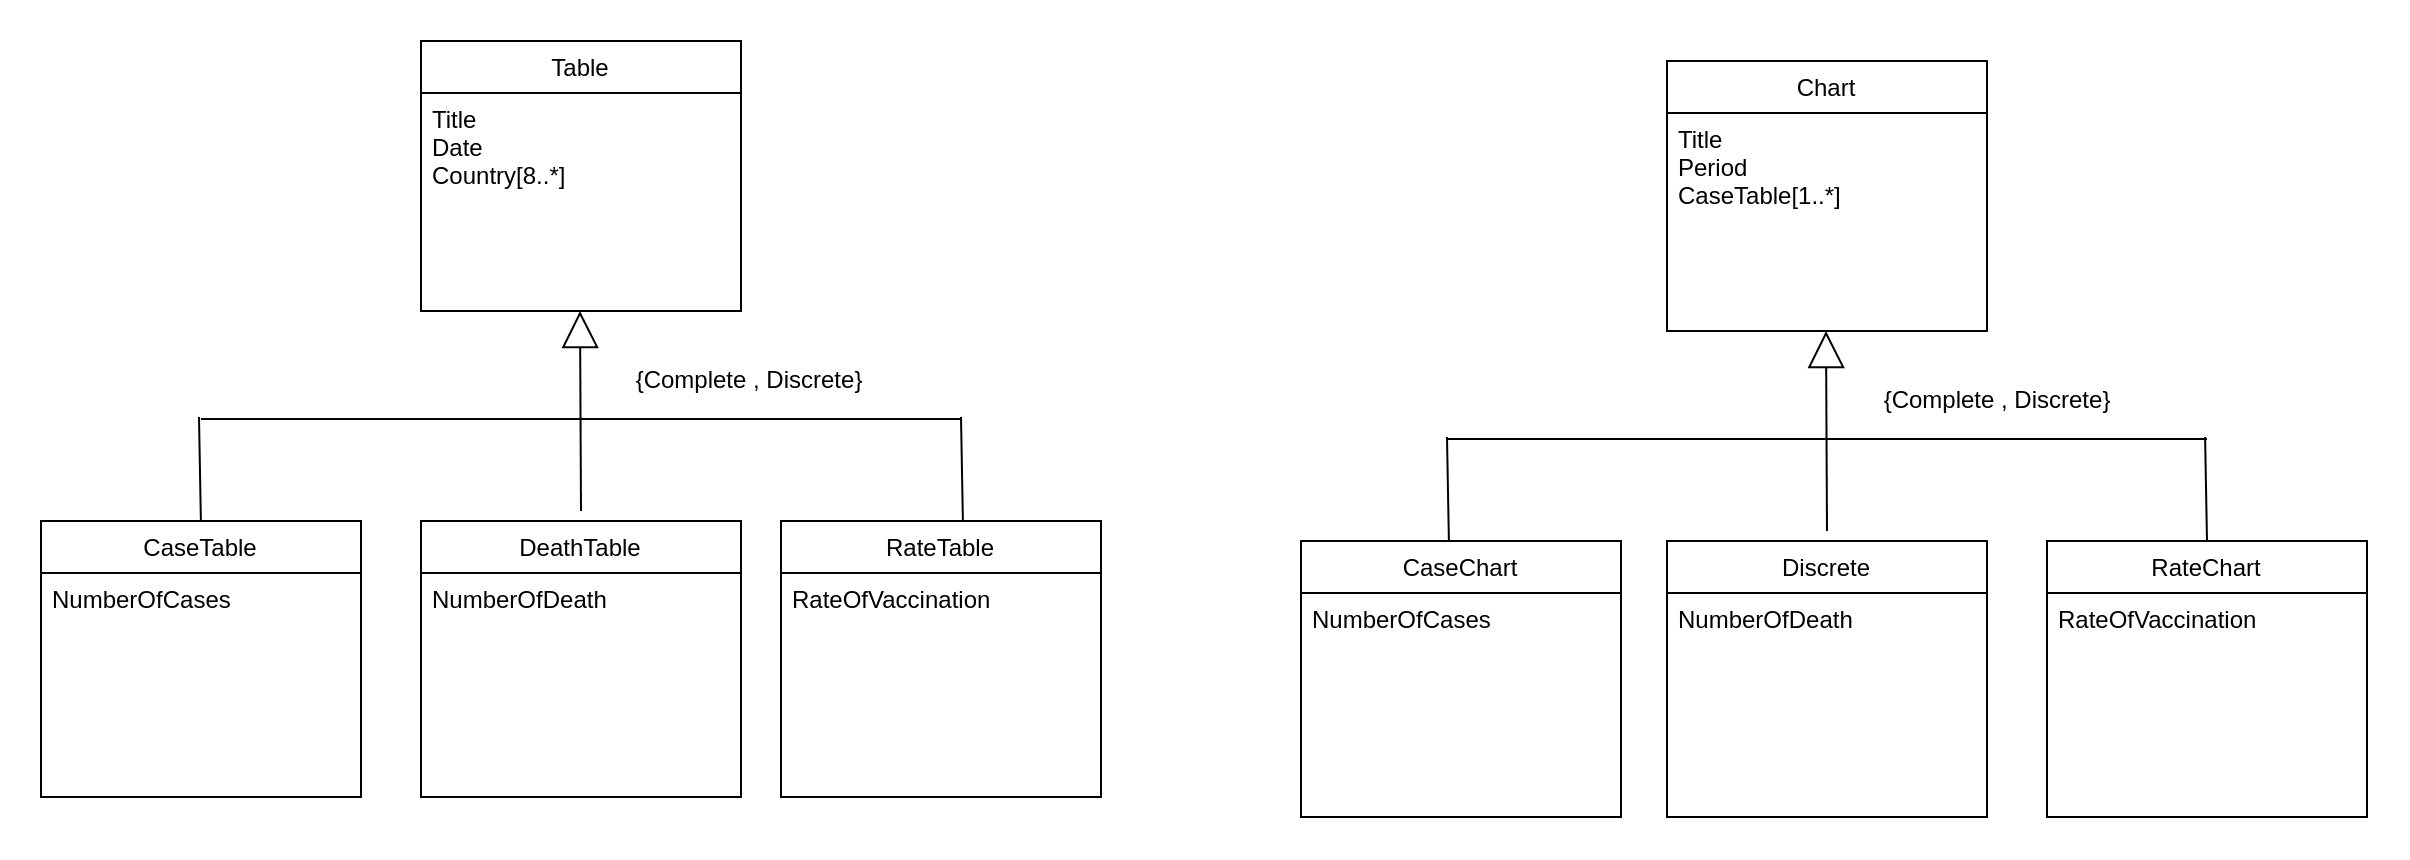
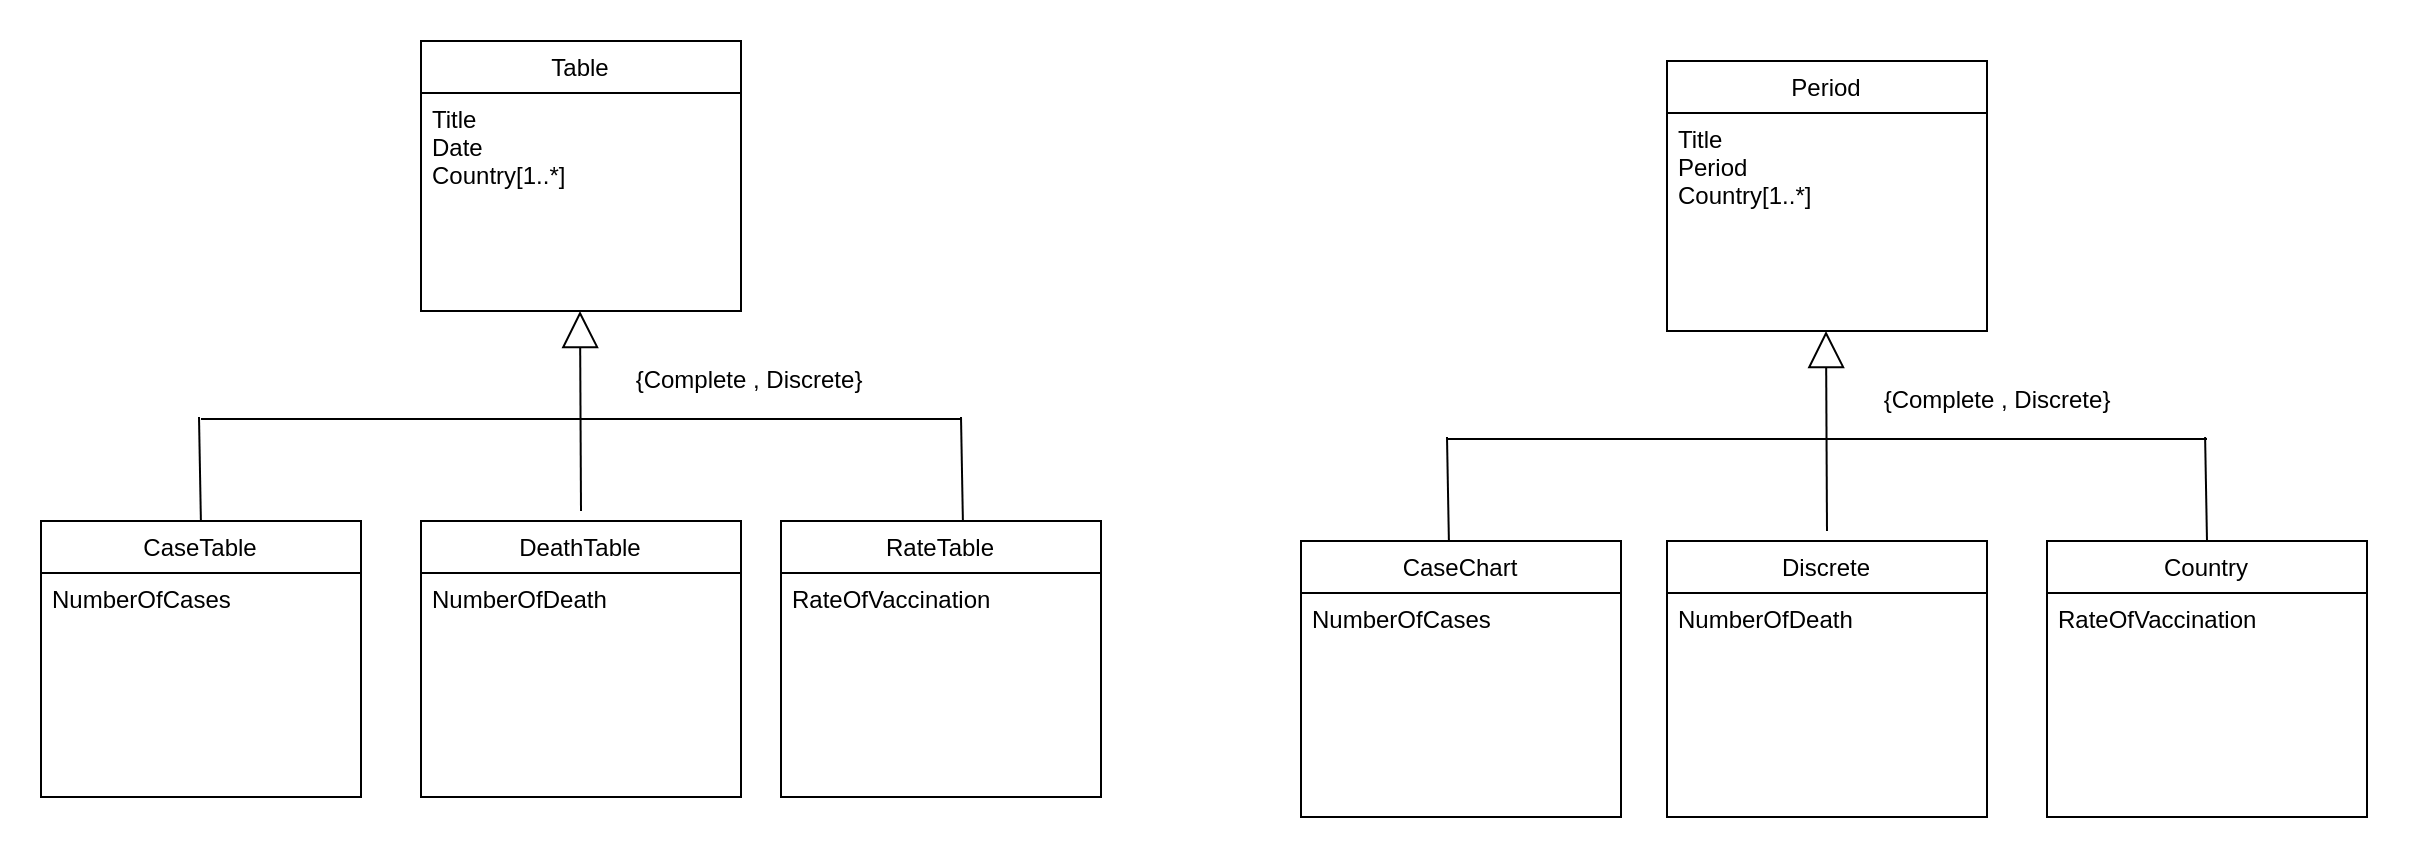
  <mxCell id="0" />
  <mxCell id="1" parent="0" />
  <mxCell id="2" value="Table" style="swimlane;fontStyle=0;align=center;verticalAlign=top;childLayout=stackLayout;horizontal=1;startSize=26;horizontalStack=0;resizeParent=1;resizeLast=0;collapsible=1;marginBottom=0;rounded=0;shadow=0;strokeWidth=1;" parent="1" vertex="1"><mxGeometry x="210" y="20" width="160" height="135" as="geometry"><mxRectangle x="130" y="380" width="160" height="26" as="alternateBounds" /></mxGeometry></mxCell>
- <mxCell id="3" value="Title&#10;Date&#10;Country[8..*]" style="text;align=left;verticalAlign=top;spacingLeft=4;spacingRight=4;overflow=hidden;rotatable=0;points=[[0,0.5],[1,0.5]];portConstraint=eastwest;rounded=0;shadow=0;html=0;" parent="2" vertex="1"><mxGeometry y="26" width="160" height="74" as="geometry" /></mxCell>
+ <mxCell id="3" value="Title&#10;Date&#10;Country[1..*]" style="text;align=left;verticalAlign=top;spacingLeft=4;spacingRight=4;overflow=hidden;rotatable=0;points=[[0,0.5],[1,0.5]];portConstraint=eastwest;rounded=0;shadow=0;html=0;" parent="2" vertex="1"><mxGeometry y="26" width="160" height="74" as="geometry" /></mxCell>
  <mxCell id="4" value="DeathTable" style="swimlane;fontStyle=0;align=center;verticalAlign=top;childLayout=stackLayout;horizontal=1;startSize=26;horizontalStack=0;resizeParent=1;resizeLast=0;collapsible=1;marginBottom=0;rounded=0;shadow=0;strokeWidth=1;" parent="1" vertex="1"><mxGeometry x="210" y="260" width="160" height="138" as="geometry"><mxRectangle x="130" y="380" width="160" height="26" as="alternateBounds" /></mxGeometry></mxCell>
  <mxCell id="5" value="NumberOfDeath" style="text;align=left;verticalAlign=top;spacingLeft=4;spacingRight=4;overflow=hidden;rotatable=0;points=[[0,0.5],[1,0.5]];portConstraint=eastwest;fontStyle=0" parent="4" vertex="1"><mxGeometry y="26" width="160" height="26" as="geometry" /></mxCell>
  <mxCell id="6" value="CaseTable" style="swimlane;fontStyle=0;align=center;verticalAlign=top;childLayout=stackLayout;horizontal=1;startSize=26;horizontalStack=0;resizeParent=1;resizeLast=0;collapsible=1;marginBottom=0;rounded=0;shadow=0;strokeWidth=1;" parent="1" vertex="1"><mxGeometry x="20" y="260" width="160" height="138" as="geometry"><mxRectangle x="130" y="380" width="160" height="26" as="alternateBounds" /></mxGeometry></mxCell>
  <mxCell id="7" value="NumberOfCases" style="text;align=left;verticalAlign=top;spacingLeft=4;spacingRight=4;overflow=hidden;rotatable=0;points=[[0,0.5],[1,0.5]];portConstraint=eastwest;fontStyle=0" parent="6" vertex="1"><mxGeometry y="26" width="160" height="36" as="geometry" /></mxCell>
  <mxCell id="8" value="RateTable" style="swimlane;fontStyle=0;align=center;verticalAlign=top;childLayout=stackLayout;horizontal=1;startSize=26;horizontalStack=0;resizeParent=1;resizeLast=0;collapsible=1;marginBottom=0;rounded=0;shadow=0;strokeWidth=1;" parent="1" vertex="1"><mxGeometry x="390" y="260" width="160" height="138" as="geometry"><mxRectangle x="130" y="380" width="160" height="26" as="alternateBounds" /></mxGeometry></mxCell>
  <mxCell id="9" value="RateOfVaccination" style="text;align=left;verticalAlign=top;spacingLeft=4;spacingRight=4;overflow=hidden;rotatable=0;points=[[0,0.5],[1,0.5]];portConstraint=eastwest;" parent="8" vertex="1"><mxGeometry y="26" width="160" height="26" as="geometry" /></mxCell>
- <mxCell id="10" value="Chart" style="swimlane;fontStyle=0;align=center;verticalAlign=top;childLayout=stackLayout;horizontal=1;startSize=26;horizontalStack=0;resizeParent=1;resizeLast=0;collapsible=1;marginBottom=0;rounded=0;shadow=0;strokeWidth=1;" parent="1" vertex="1"><mxGeometry x="833" y="30" width="160" height="135" as="geometry"><mxRectangle x="130" y="380" width="160" height="26" as="alternateBounds" /></mxGeometry></mxCell>
- <mxCell id="11" value="Title&#10;Period&#10;CaseTable[1..*]" style="text;align=left;verticalAlign=top;spacingLeft=4;spacingRight=4;overflow=hidden;rotatable=0;points=[[0,0.5],[1,0.5]];portConstraint=eastwest;rounded=0;shadow=0;html=0;" parent="10" vertex="1"><mxGeometry y="26" width="160" height="74" as="geometry" /></mxCell>
+ <mxCell id="10" value="Period" style="swimlane;fontStyle=0;align=center;verticalAlign=top;childLayout=stackLayout;horizontal=1;startSize=26;horizontalStack=0;resizeParent=1;resizeLast=0;collapsible=1;marginBottom=0;rounded=0;shadow=0;strokeWidth=1;" parent="1" vertex="1"><mxGeometry x="833" y="30" width="160" height="135" as="geometry"><mxRectangle x="130" y="380" width="160" height="26" as="alternateBounds" /></mxGeometry></mxCell>
+ <mxCell id="11" value="Title&#10;Period&#10;Country[1..*]" style="text;align=left;verticalAlign=top;spacingLeft=4;spacingRight=4;overflow=hidden;rotatable=0;points=[[0,0.5],[1,0.5]];portConstraint=eastwest;rounded=0;shadow=0;html=0;" parent="10" vertex="1"><mxGeometry y="26" width="160" height="74" as="geometry" /></mxCell>
  <mxCell id="12" value="Discrete" style="swimlane;fontStyle=0;align=center;verticalAlign=top;childLayout=stackLayout;horizontal=1;startSize=26;horizontalStack=0;resizeParent=1;resizeLast=0;collapsible=1;marginBottom=0;rounded=0;shadow=0;strokeWidth=1;" parent="1" vertex="1"><mxGeometry x="833" y="270" width="160" height="138" as="geometry"><mxRectangle x="130" y="380" width="160" height="26" as="alternateBounds" /></mxGeometry></mxCell>
  <mxCell id="13" value="NumberOfDeath" style="text;align=left;verticalAlign=top;spacingLeft=4;spacingRight=4;overflow=hidden;rotatable=0;points=[[0,0.5],[1,0.5]];portConstraint=eastwest;fontStyle=0" parent="12" vertex="1"><mxGeometry y="26" width="160" height="26" as="geometry" /></mxCell>
  <mxCell id="14" value="CaseChart" style="swimlane;fontStyle=0;align=center;verticalAlign=top;childLayout=stackLayout;horizontal=1;startSize=26;horizontalStack=0;resizeParent=1;resizeLast=0;collapsible=1;marginBottom=0;rounded=0;shadow=0;strokeWidth=1;" parent="1" vertex="1"><mxGeometry x="650" y="270" width="160" height="138" as="geometry"><mxRectangle x="130" y="380" width="160" height="26" as="alternateBounds" /></mxGeometry></mxCell>
  <mxCell id="15" value="NumberOfCases" style="text;align=left;verticalAlign=top;spacingLeft=4;spacingRight=4;overflow=hidden;rotatable=0;points=[[0,0.5],[1,0.5]];portConstraint=eastwest;fontStyle=0" parent="14" vertex="1"><mxGeometry y="26" width="160" height="64" as="geometry" /></mxCell>
- <mxCell id="16" value="RateChart" style="swimlane;fontStyle=0;align=center;verticalAlign=top;childLayout=stackLayout;horizontal=1;startSize=26;horizontalStack=0;resizeParent=1;resizeLast=0;collapsible=1;marginBottom=0;rounded=0;shadow=0;strokeWidth=1;" parent="1" vertex="1"><mxGeometry x="1023" y="270" width="160" height="138" as="geometry"><mxRectangle x="130" y="380" width="160" height="26" as="alternateBounds" /></mxGeometry></mxCell>
+ <mxCell id="16" value="Country" style="swimlane;fontStyle=0;align=center;verticalAlign=top;childLayout=stackLayout;horizontal=1;startSize=26;horizontalStack=0;resizeParent=1;resizeLast=0;collapsible=1;marginBottom=0;rounded=0;shadow=0;strokeWidth=1;" parent="1" vertex="1"><mxGeometry x="1023" y="270" width="160" height="138" as="geometry"><mxRectangle x="130" y="380" width="160" height="26" as="alternateBounds" /></mxGeometry></mxCell>
  <mxCell id="17" value="RateOfVaccination" style="text;align=left;verticalAlign=top;spacingLeft=4;spacingRight=4;overflow=hidden;rotatable=0;points=[[0,0.5],[1,0.5]];portConstraint=eastwest;" parent="16" vertex="1"><mxGeometry y="26" width="160" height="26" as="geometry" /></mxCell>
  <mxCell id="18" value="&lt;br&gt;" style="endArrow=block;endSize=16;endFill=0;html=1;rounded=0;" parent="1" edge="1"><mxGeometry width="160" relative="1" as="geometry"><mxPoint x="913" y="265" as="sourcePoint" /><mxPoint x="912.5" y="165" as="targetPoint" /></mxGeometry></mxCell>
  <mxCell id="19" value="" style="line;strokeWidth=1;fillColor=none;align=left;verticalAlign=middle;spacingTop=-1;spacingLeft=3;spacingRight=3;rotatable=0;labelPosition=right;points=[];portConstraint=eastwest;" parent="1" vertex="1"><mxGeometry x="913" y="215" width="190" height="8" as="geometry" /></mxCell>
  <mxCell id="20" value="" style="endArrow=none;html=1;rounded=0;exitX=0.5;exitY=0;exitDx=0;exitDy=0;entryX=0.995;entryY=0.375;entryDx=0;entryDy=0;entryPerimeter=0;" parent="1" source="16" target="19" edge="1"><mxGeometry width="50" height="50" relative="1" as="geometry"><mxPoint x="1102" y="253" as="sourcePoint" /><mxPoint x="1102" y="223" as="targetPoint" /></mxGeometry></mxCell>
  <mxCell id="21" value="" style="line;strokeWidth=1;fillColor=none;align=left;verticalAlign=middle;spacingTop=-1;spacingLeft=3;spacingRight=3;rotatable=0;labelPosition=right;points=[];portConstraint=eastwest;" parent="1" vertex="1"><mxGeometry x="723" y="215" width="190" height="8" as="geometry" /></mxCell>
  <mxCell id="22" value="" style="endArrow=none;html=1;rounded=0;exitX=0.5;exitY=0;exitDx=0;exitDy=0;entryX=0.995;entryY=0.375;entryDx=0;entryDy=0;entryPerimeter=0;" parent="1" edge="1"><mxGeometry width="50" height="50" relative="1" as="geometry"><mxPoint x="723.95" y="270" as="sourcePoint" /><mxPoint x="723" y="218" as="targetPoint" /></mxGeometry></mxCell>
  <mxCell id="23" value="" style="line;strokeWidth=1;fillColor=none;align=left;verticalAlign=middle;spacingTop=-1;spacingLeft=3;spacingRight=3;rotatable=0;labelPosition=right;points=[];portConstraint=eastwest;" parent="1" vertex="1"><mxGeometry x="290" y="205" width="190" height="8" as="geometry" /></mxCell>
  <mxCell id="24" value="" style="line;strokeWidth=1;fillColor=none;align=left;verticalAlign=middle;spacingTop=-1;spacingLeft=3;spacingRight=3;rotatable=0;labelPosition=right;points=[];portConstraint=eastwest;" parent="1" vertex="1"><mxGeometry x="100" y="205" width="190" height="8" as="geometry" /></mxCell>
  <mxCell id="25" value="&lt;br&gt;" style="endArrow=block;endSize=16;endFill=0;html=1;rounded=0;" parent="1" edge="1"><mxGeometry width="160" relative="1" as="geometry"><mxPoint x="290" y="255" as="sourcePoint" /><mxPoint x="289.5" y="155" as="targetPoint" /></mxGeometry></mxCell>
  <mxCell id="26" value="" style="endArrow=none;html=1;rounded=0;exitX=0.5;exitY=0;exitDx=0;exitDy=0;entryX=0.995;entryY=0.375;entryDx=0;entryDy=0;entryPerimeter=0;" parent="1" edge="1"><mxGeometry width="50" height="50" relative="1" as="geometry"><mxPoint x="480.95" y="260" as="sourcePoint" /><mxPoint x="480" y="208" as="targetPoint" /></mxGeometry></mxCell>
  <mxCell id="27" value="" style="endArrow=none;html=1;rounded=0;exitX=0.5;exitY=0;exitDx=0;exitDy=0;entryX=0.995;entryY=0.375;entryDx=0;entryDy=0;entryPerimeter=0;" parent="1" edge="1"><mxGeometry width="50" height="50" relative="1" as="geometry"><mxPoint x="99.95" y="260" as="sourcePoint" /><mxPoint x="99" y="208" as="targetPoint" /></mxGeometry></mxCell>
  <mxCell id="28" value="{Complete , Discrete}" style="text;html=1;resizable=0;autosize=1;align=center;verticalAlign=middle;points=[];fillColor=none;strokeColor=none;rounded=0;" vertex="1" parent="1"><mxGeometry x="309" y="180" width="130" height="20" as="geometry" /></mxCell>
  <mxCell id="29" value="{Complete , Discrete}" style="text;html=1;resizable=0;autosize=1;align=center;verticalAlign=middle;points=[];fillColor=none;strokeColor=none;rounded=0;" vertex="1" parent="1"><mxGeometry x="933" y="190" width="130" height="20" as="geometry" /></mxCell>
